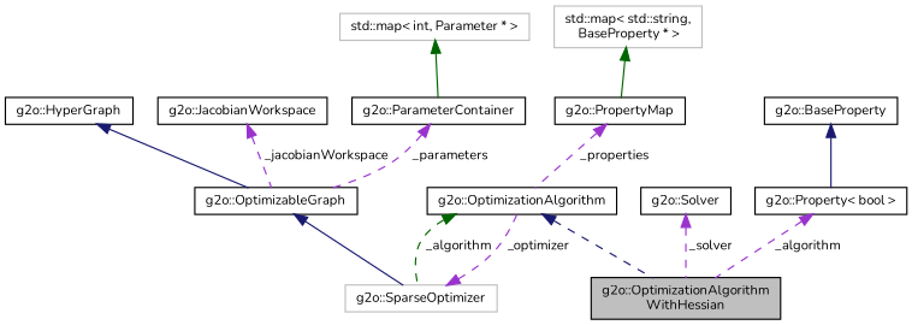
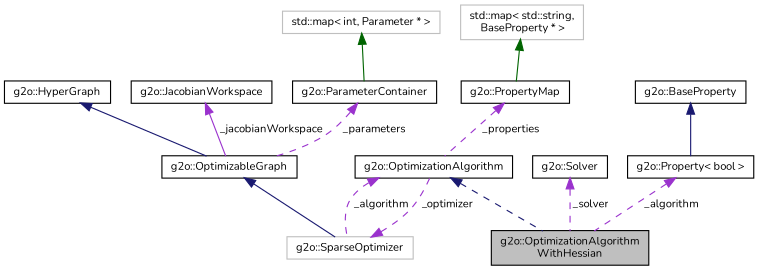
  digraph {
    fontname=Nunito
    node [color=black fillcolor=white fontname=Nunito fontsize=10 shape=record style=filled]
    edge [color=darkorchid3 dir=back fontname=Nunito fontsize=10 labelfontname=Helvetica labelfontsize=10 style=dashed]
    n1 [fillcolor=grey75 fontcolor=black height=0.2 label="g2o::OptimizationAlgorithm\lWithHessian" width=0.4]
    n2 [height=0.2 label="g2o::OptimizationAlgorithm" width=0.4]
    n3 [color=grey75 height=0.2 label="g2o::SparseOptimizer" width=0.4]
    n4 [height=0.2 label="g2o::PropertyMap" width=0.4]
    n5 [color=grey75 height=0.2 label="std::map\< std::string,\l BaseProperty * \>" width=0.4]
    n6 [height=0.2 label="g2o::Solver" width=0.4]
    n7 [height=0.2 label="g2o::OptimizableGraph" width=0.4]
    n8 [height=0.2 label="g2o::HyperGraph" width=0.4]
    n9 [height=0.2 label="g2o::JacobianWorkspace" width=0.4]
    n10 [height=0.2 label="g2o::ParameterContainer" width=0.4]
    n11 [color=grey75 height=0.2 label="std::map\< int, Parameter * \>" width=0.4]
    n12 [height=0.2 label="g2o::Property\< bool \>" width=0.4]
    n13 [height=0.2 label="g2o::BaseProperty" width=0.4]
    n2 -> n1 [color=midnightblue]
-   n2 -> n3 [color=darkgreen label=" _algorithm"]
+   n2 -> n3 [label=" _algorithm"]
    n3 -> n2 [label=" _optimizer"]
    n4 -> n2 [label=" _properties"]
    n5 -> n4 [color=darkgreen style=solid]
    n6 -> n1 [label=" _solver"]
    n7 -> n3 [color=midnightblue style=solid]
    n8 -> n7 [color=midnightblue style=solid]
-   n9 -> n7 [label=" _jacobianWorkspace"]
+   n9 -> n7 [label=" _jacobianWorkspace" style=solid]
    n10 -> n7 [label=" _parameters"]
    n11 -> n10 [color=darkgreen style=solid]
    n12 -> n1 [label=" _algorithm"]
    n13 -> n12 [color=midnightblue style=solid]
  }
